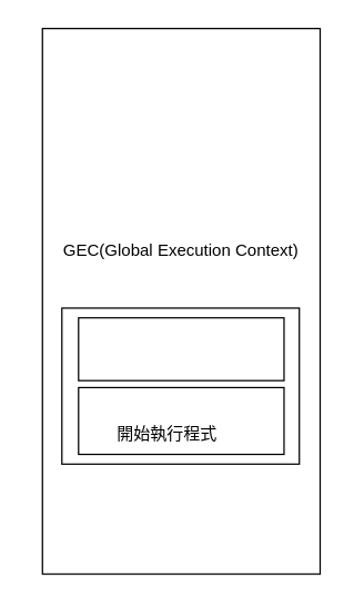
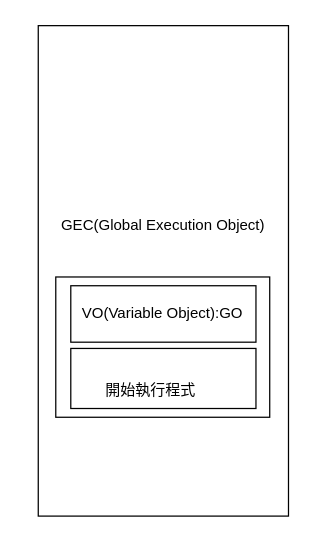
  <mxCell id="0" />
  <mxCell id="1" parent="0" />
  <mxCell id="2" value="" style="rounded=0;whiteSpace=wrap;html=1;" parent="1" vertex="1"><mxGeometry x="30" y="20" width="200" height="392" as="geometry" /></mxCell>
  <mxCell id="3" value="" style="group" vertex="1" connectable="0" parent="1"><mxGeometry x="20" y="170" width="220" height="178.29" as="geometry" /></mxCell>
  <mxCell id="4" value="" style="rounded=0;whiteSpace=wrap;html=1;" parent="3" vertex="1"><mxGeometry x="24" y="50.88" width="171" height="112.12" as="geometry" /></mxCell>
- <mxCell id="5" value="GEC(Global Execution Context)" style="text;html=1;strokeColor=none;fillColor=none;align=center;verticalAlign=middle;whiteSpace=wrap;rounded=0;" vertex="1" parent="3"><mxGeometry width="220" height="20.353" as="geometry" /></mxCell>
+ <mxCell id="5" value="GEC(Global Execution Object)" style="text;html=1;strokeColor=none;fillColor=none;align=center;verticalAlign=middle;whiteSpace=wrap;rounded=0;" vertex="1" parent="3"><mxGeometry width="220" height="20.353" as="geometry" /></mxCell>
  <mxCell id="6" value="" style="rounded=0;whiteSpace=wrap;html=1;" vertex="1" parent="3"><mxGeometry x="36" y="57.88" width="148" height="45.12" as="geometry" /></mxCell>
+ <mxCell id="7" value="VO(Variable Object):GO" style="text;html=1;strokeColor=none;fillColor=none;align=center;verticalAlign=middle;whiteSpace=wrap;rounded=0;" vertex="1" parent="3"><mxGeometry x="38" y="69.058" width="143" height="22.763" as="geometry" /></mxCell>
  <mxCell id="8" value="" style="rounded=0;whiteSpace=wrap;html=1;" vertex="1" parent="3"><mxGeometry x="36" y="108" width="148" height="48" as="geometry" /></mxCell>
  <mxCell id="9" value="開始執行程式" style="text;html=1;strokeColor=none;fillColor=none;align=center;verticalAlign=middle;whiteSpace=wrap;rounded=0;" vertex="1" parent="3"><mxGeometry x="56.5" y="132" width="86" height="20" as="geometry" /></mxCell>
